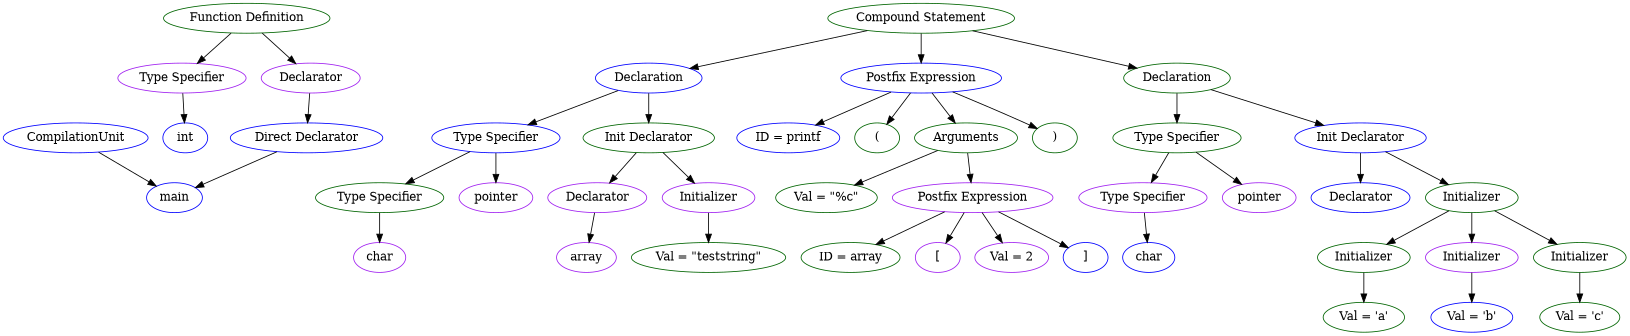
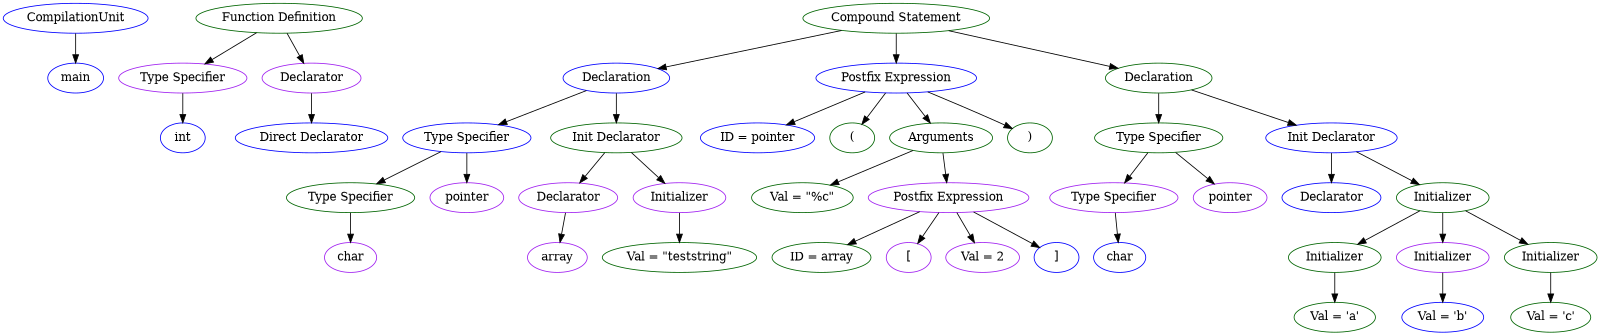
  digraph {
    node [color=darkgreen]
    n1 [color=blue label=CompilationUnit]
    n2 [color=blue label=main]
    n3 [label="Function Definition"]
    n4 [color=purple label="Type Specifier"]
    n5 [color=purple label=Declarator]
    n6 [color=blue label=int]
    n7 [color=blue label="Direct Declarator"]
    n8 [label="Compound Statement"]
    n9 [color=blue label=Declaration]
    n10 [color=blue label="Postfix Expression"]
    n11 [label=Declaration]
    n12 [color=blue label="Type Specifier"]
    n13 [label="Init Declarator"]
-   n14 [color=blue label="ID = printf"]
+   n14 [color=blue label="ID = pointer"]
    n15 [label="("]
    n16 [label=Arguments]
    n17 [label=")"]
    n18 [label="Type Specifier"]
    n19 [color=blue label="Init Declarator"]
    n20 [label="Type Specifier"]
    n21 [color=purple label=pointer]
    n22 [color=purple label=Declarator]
    n23 [color=purple label=Initializer]
    n24 [color=purple label=char]
    n25 [color=purple label=array]
    n26 [label="Val = \"teststring\""]
    n27 [label="Val = \"%c\""]
    n28 [color=purple label="Postfix Expression"]
    n29 [label="ID = array"]
    n30 [color=purple label="["]
    n31 [color=purple label="Val = 2"]
    n32 [color=blue label="]"]
    n33 [color=purple label="Type Specifier"]
    n34 [color=purple label=pointer]
    n35 [color=blue label=Declarator]
    n36 [label=Initializer]
    n37 [color=blue label=char]
    n38 [label=Initializer]
    n39 [color=purple label=Initializer]
    n40 [label=Initializer]
    n41 [label="Val = 'a'"]
    n42 [color=blue label="Val = 'b'"]
    n43 [label="Val = 'c'"]
    n1 -> n2
    n3 -> n4
    n3 -> n5
    n4 -> n6
    n5 -> n7
-   n7 -> n2
    n8 -> n9
    n8 -> n10
    n8 -> n11
    n9 -> n12
    n9 -> n13
    n10 -> n14
    n10 -> n15
    n10 -> n16
    n10 -> n17
    n11 -> n18
    n11 -> n19
    n12 -> n20
    n12 -> n21
    n13 -> n22
    n13 -> n23
    n16 -> n27
    n16 -> n28
    n18 -> n33
    n18 -> n34
    n19 -> n35
    n19 -> n36
    n20 -> n24
    n22 -> n25
    n23 -> n26
    n28 -> n29
    n28 -> n30
    n28 -> n31
    n28 -> n32
    n33 -> n37
    n36 -> n38
    n36 -> n39
    n36 -> n40
    n38 -> n41
    n39 -> n42
    n40 -> n43
  }
